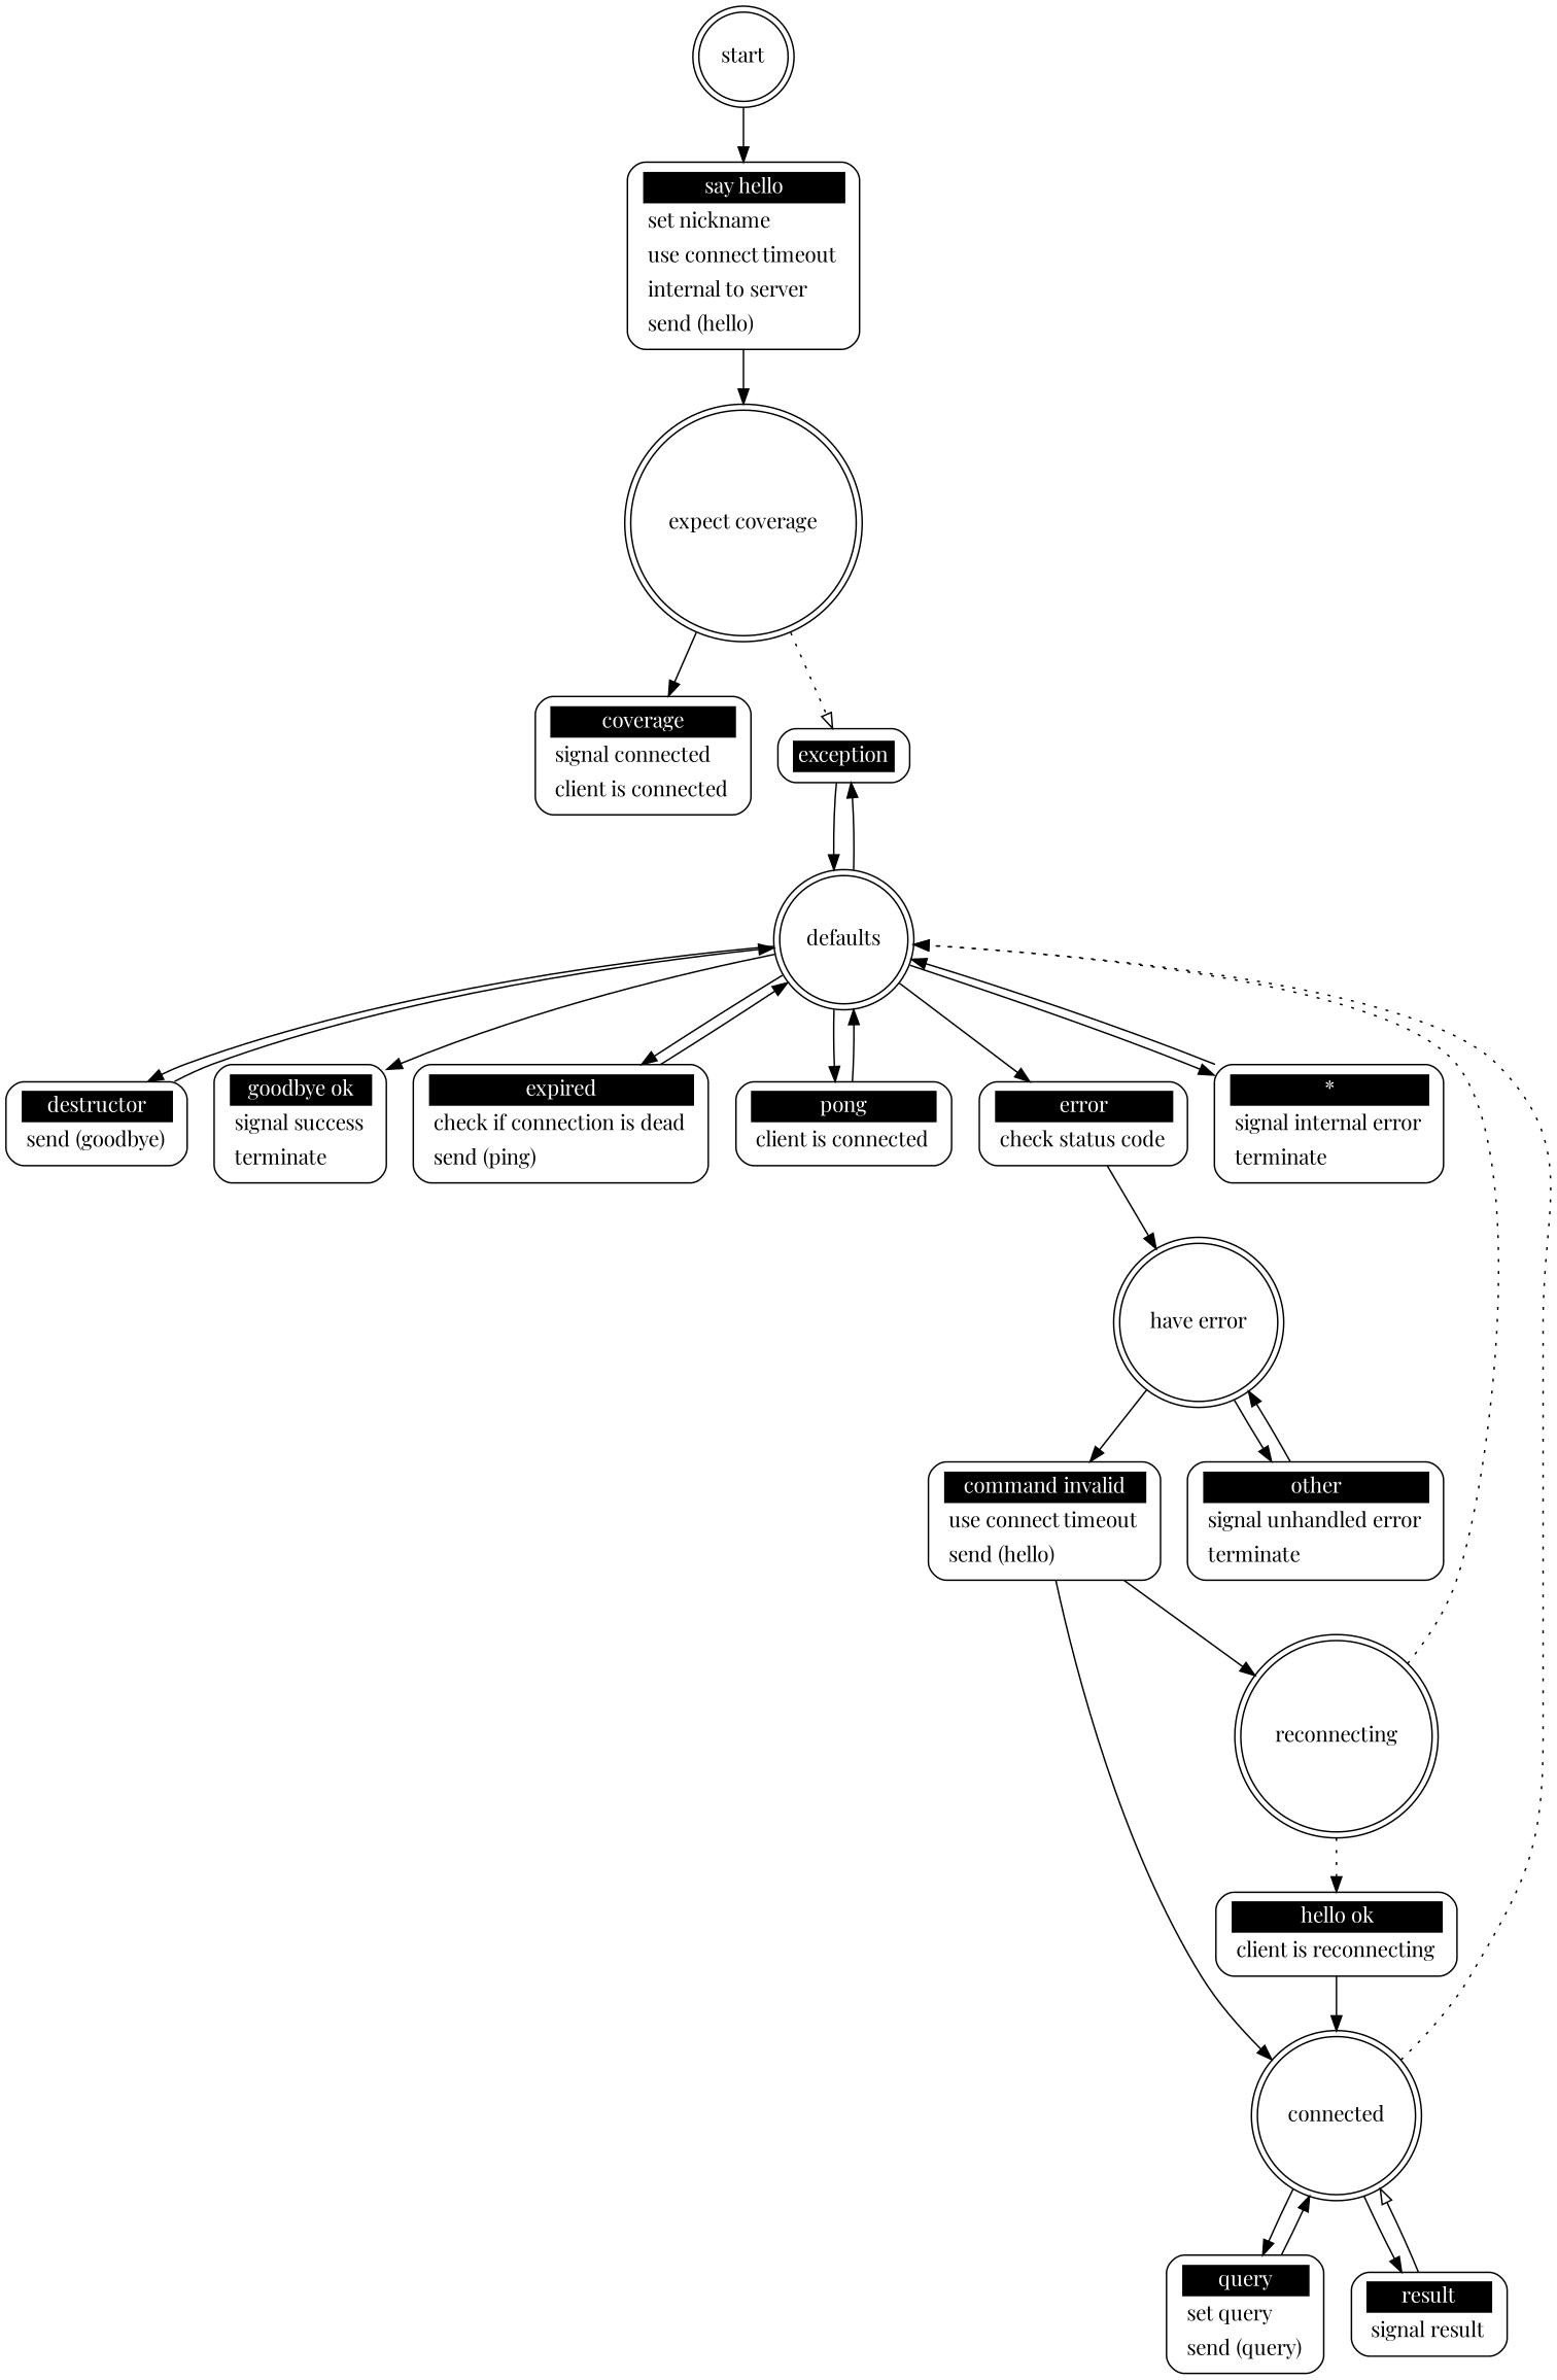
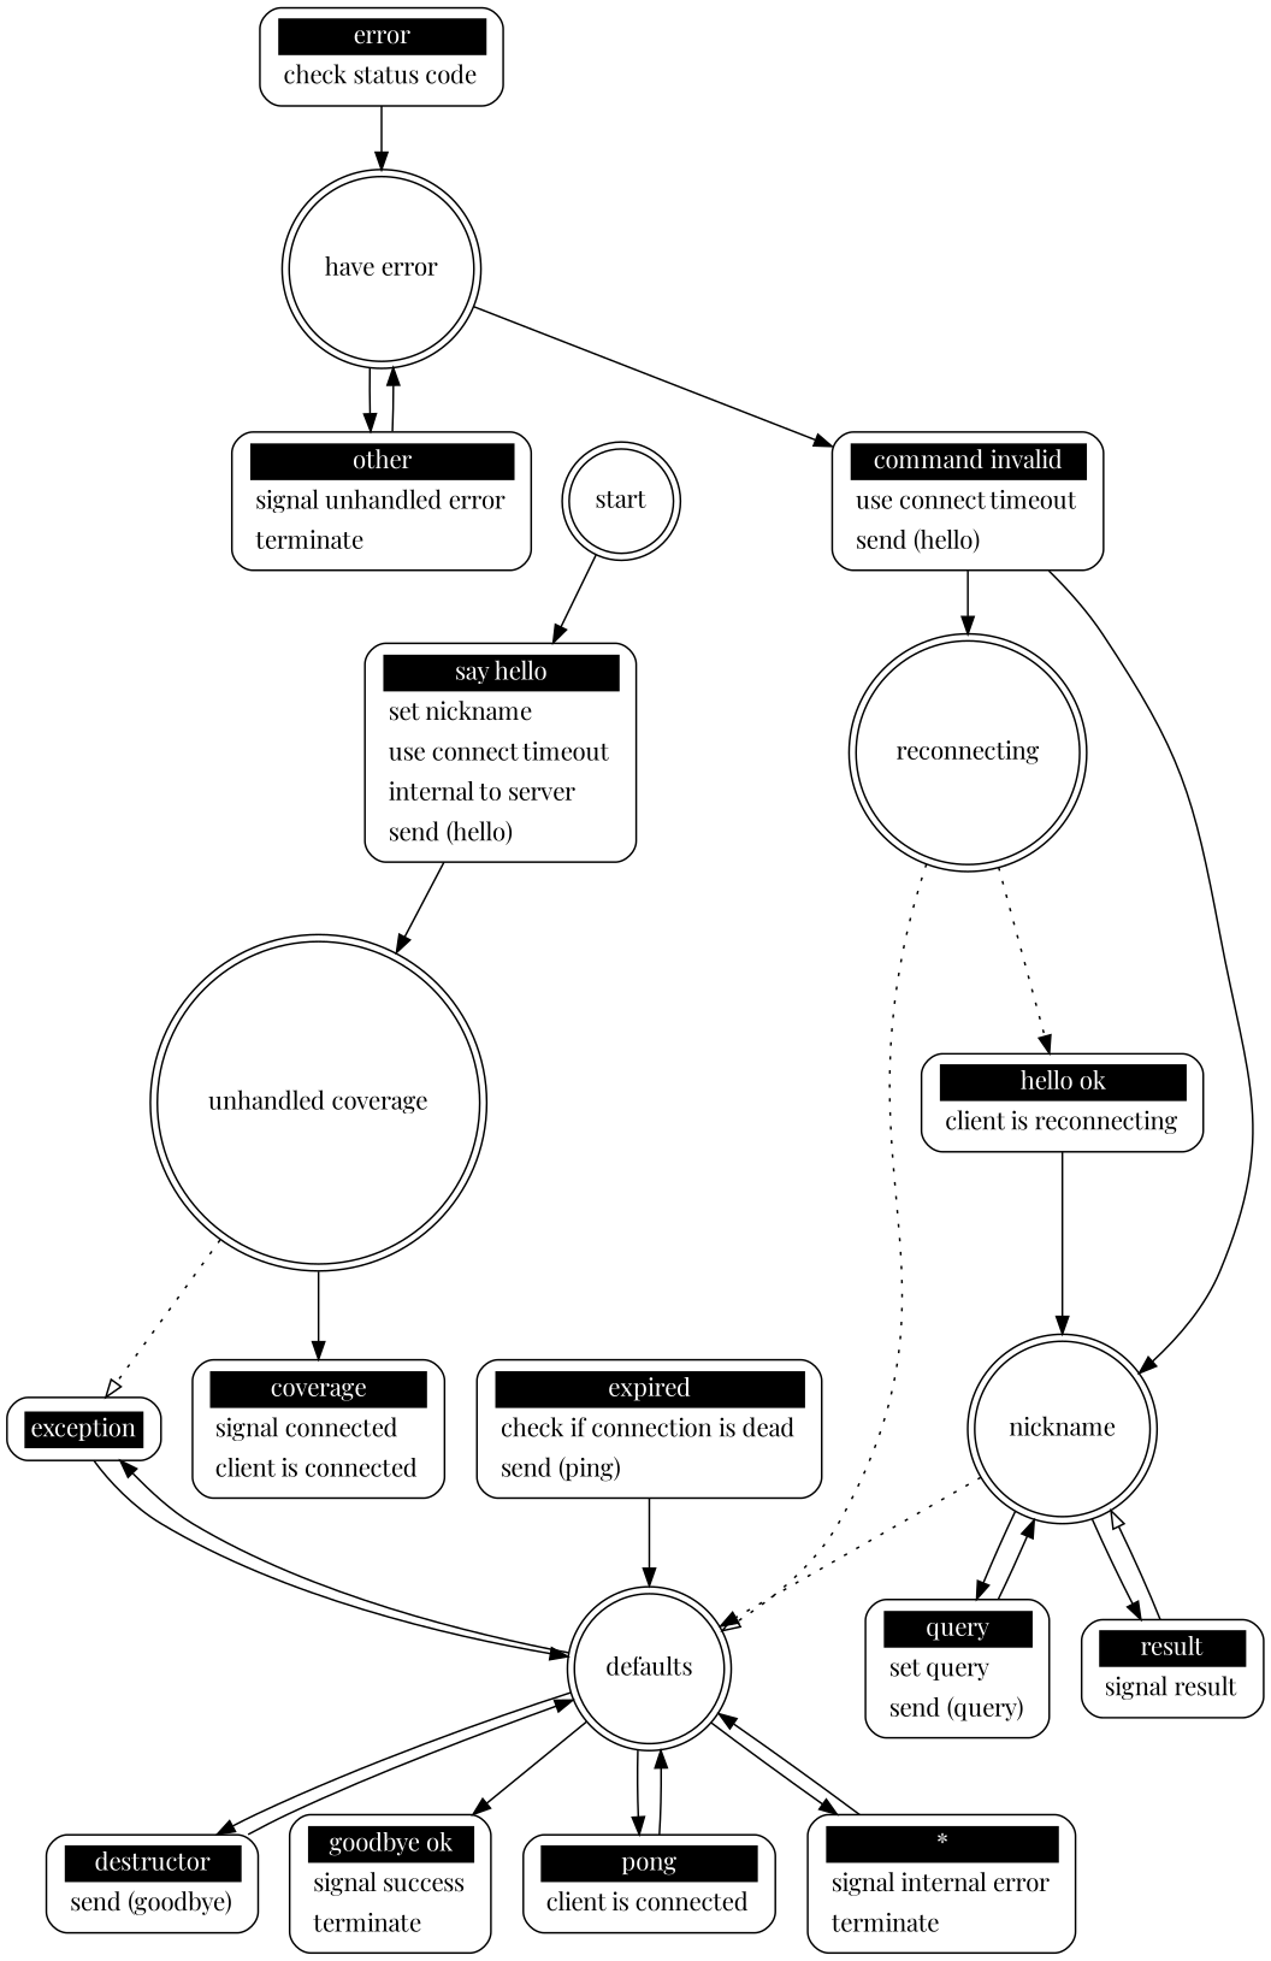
  digraph {
    fontname="Playfair Display"
    node [fontname="Playfair Display" shape=Mrecord style=solid]
    edge [fontname="Playfair Display"]
-   "expect coverage" [shape=doublecircle style=""]
+   "expect coverage" [shape=doublecircle label="unhandled coverage" style=""]
    n2 [label=<<table border="0" cellborder="0" cellpadding="3" bgcolor="white"><tr><td bgcolor="black" align="center" colspan="2"><font color="white">coverage</font></td></tr><tr><td align="left" port="r3">signal connected</td></tr><tr><td align="left" port="r3">client is connected</td></tr></table>>]
    n3 [label=<<table border="0" cellborder="0" cellpadding="3" bgcolor="white"><tr><td bgcolor="black" align="center" colspan="2"><font color="white">exception</font></td></tr></table>>]
    defaults [shape=doublecircle style=""]
    n5 [label=<<table border="0" cellborder="0" cellpadding="3" bgcolor="white"><tr><td bgcolor="black" align="center" colspan="2"><font color="white">destructor</font></td></tr><tr><td align="left" port="r3">send (goodbye)</td></tr></table>>]
    n6 [label=<<table border="0" cellborder="0" cellpadding="3" bgcolor="white"><tr><td bgcolor="black" align="center" colspan="2"><font color="white">goodbye ok</font></td></tr><tr><td align="left" port="r3">signal success</td></tr><tr><td align="left" port="r3">terminate</td></tr></table>>]
    n7 [label=<<table border="0" cellborder="0" cellpadding="3" bgcolor="white"><tr><td bgcolor="black" align="center" colspan="2"><font color="white">expired</font></td></tr><tr><td align="left" port="r3">check if connection is dead</td></tr><tr><td align="left" port="r3">send (ping)</td></tr></table>>]
    n8 [label=<<table border="0" cellborder="0" cellpadding="3" bgcolor="white"><tr><td bgcolor="black" align="center" colspan="2"><font color="white">pong</font></td></tr><tr><td align="left" port="r3">client is connected</td></tr></table>>]
    n9 [label=<<table border="0" cellborder="0" cellpadding="3" bgcolor="white"><tr><td bgcolor="black" align="center" colspan="2"><font color="white">error</font></td></tr><tr><td align="left" port="r3">check status code</td></tr></table>>]
    n10 [label=<<table border="0" cellborder="0" cellpadding="3" bgcolor="white"><tr><td bgcolor="black" align="center" colspan="2"><font color="white">*</font></td></tr><tr><td align="left" port="r3">signal internal error</td></tr><tr><td align="left" port="r3">terminate</td></tr></table>>]
    "have error" [shape=doublecircle style=""]
-   connected [shape=doublecircle style=""]
+   connected [shape=doublecircle label=nickname style=""]
    n13 [label=<<table border="0" cellborder="0" cellpadding="3" bgcolor="white"><tr><td bgcolor="black" align="center" colspan="2"><font color="white">query</font></td></tr><tr><td align="left" port="r3">set query</td></tr><tr><td align="left" port="r3">send (query)</td></tr></table>>]
    n14 [label=<<table border="0" cellborder="0" cellpadding="3" bgcolor="white"><tr><td bgcolor="black" align="center" colspan="2"><font color="white">result</font></td></tr><tr><td align="left" port="r3">signal result</td></tr></table>>]
    reconnecting [shape=doublecircle style=""]
    n16 [label=<<table border="0" cellborder="0" cellpadding="3" bgcolor="white"><tr><td bgcolor="black" align="center" colspan="2"><font color="white">hello ok</font></td></tr><tr><td align="left" port="r3">client is reconnecting</td></tr></table>>]
    start [shape=doublecircle style=""]
    n18 [label=<<table border="0" cellborder="0" cellpadding="3" bgcolor="white"><tr><td bgcolor="black" align="center" colspan="2"><font color="white">say hello</font></td></tr><tr><td align="left" port="r3">set nickname</td></tr><tr><td align="left" port="r3">use connect timeout</td></tr><tr><td align="left" port="r3">internal to server</td></tr><tr><td align="left" port="r3">send (hello)</td></tr></table>>]
    n19 [label=<<table border="0" cellborder="0" cellpadding="3" bgcolor="white"><tr><td bgcolor="black" align="center" colspan="2"><font color="white">command invalid</font></td></tr><tr><td align="left" port="r3">use connect timeout</td></tr><tr><td align="left" port="r3">send (hello)</td></tr></table>>]
    n20 [label=<<table border="0" cellborder="0" cellpadding="3" bgcolor="white"><tr><td bgcolor="black" align="center" colspan="2"><font color="white">other</font></td></tr><tr><td align="left" port="r3">signal unhandled error</td></tr><tr><td align="left" port="r3">terminate</td></tr></table>>]
    "expect coverage" -> n2
    "expect coverage" -> n3 [arrowhead=empty style=dotted]
    n3 -> defaults
    defaults -> n3
    defaults -> n5
    defaults -> n6
-   defaults -> n7
    defaults -> n8
-   defaults -> n9
    defaults -> n10
    n5 -> defaults
    n7 -> defaults
    n8 -> defaults
    n9 -> "have error"
    n10 -> defaults
    "have error" -> n19
    "have error" -> n20
    connected -> defaults [arrowhead=normal style=dotted]
    connected -> n13
    connected -> n14
    n13 -> connected
    n14 -> connected [arrowhead=empty]
    reconnecting -> defaults [arrowhead=empty style=dotted]
    reconnecting -> n16 [style=dotted]
    n16 -> connected
    start -> n18
    n18 -> "expect coverage"
    n19 -> connected
    n19 -> reconnecting
    n20 -> "have error"
  }
